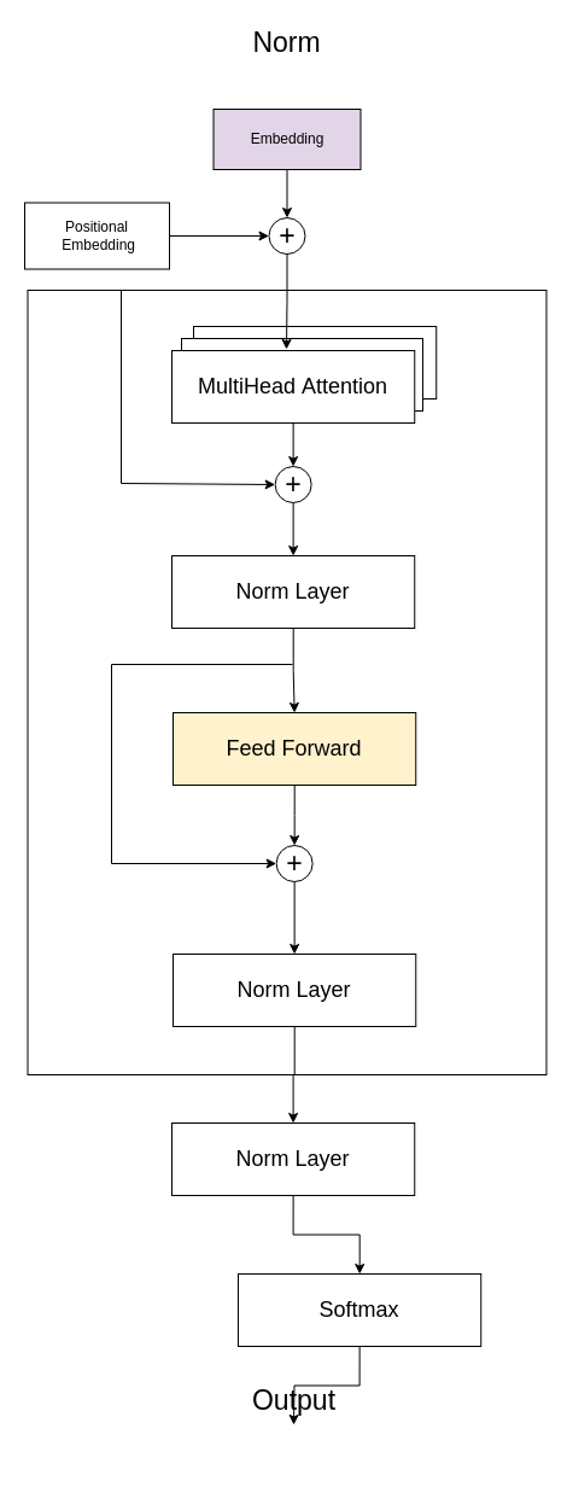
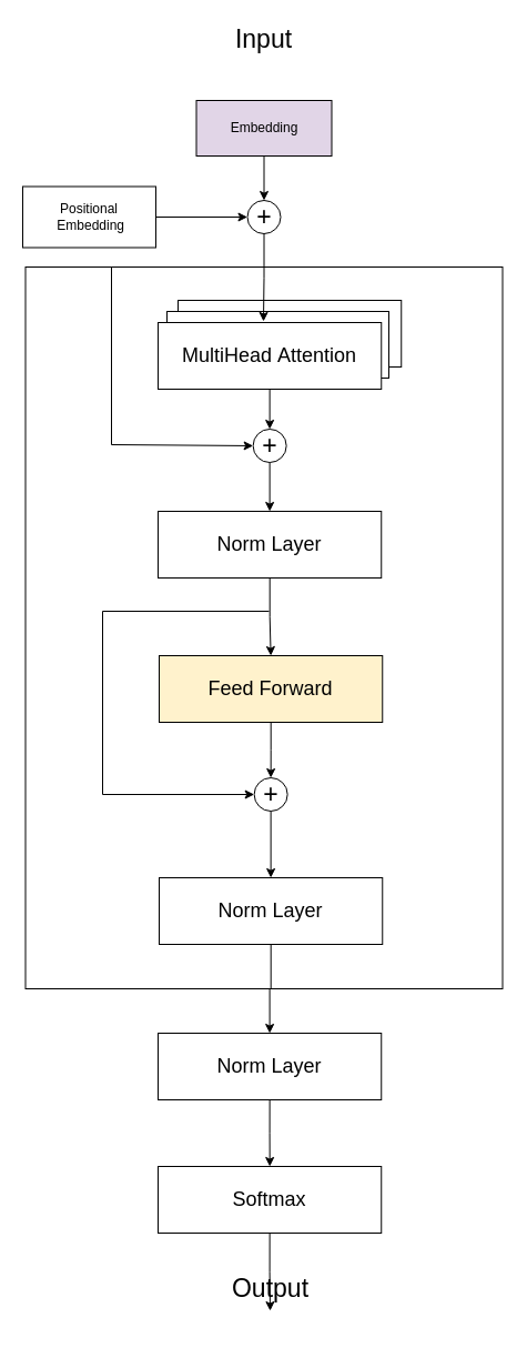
  <mxCell id="0" />
  <mxCell id="1" parent="0" />
  <mxCell id="2" value="" style="group" vertex="1" connectable="0" parent="1"><mxGeometry x="20" y="20" width="432.5" height="1190" as="geometry" /></mxCell>
  <mxCell id="3" value="" style="rounded=0;whiteSpace=wrap;html=1;" vertex="1" parent="2"><mxGeometry x="2.5" y="220" width="430" height="650" as="geometry" /></mxCell>
  <mxCell id="4" value="MultiHead&amp;nbsp;Attention" style="rounded=0;whiteSpace=wrap;html=1;fontSize=18;" vertex="1" parent="2"><mxGeometry x="140" y="250" width="201.25" height="60" as="geometry" /></mxCell>
  <mxCell id="5" value="MultiHead&amp;nbsp;Attention" style="rounded=0;whiteSpace=wrap;html=1;fontSize=18;" vertex="1" parent="2"><mxGeometry x="130" y="260" width="200" height="60" as="geometry" /></mxCell>
- <mxCell id="6" value="Norm" style="text;html=1;align=center;verticalAlign=middle;whiteSpace=wrap;rounded=0;fontSize=23;" vertex="1" parent="2"><mxGeometry x="185" width="65" height="30" as="geometry" /></mxCell>
+ <mxCell id="6" value="Input" style="text;html=1;align=center;verticalAlign=middle;whiteSpace=wrap;rounded=0;fontSize=23;" vertex="1" parent="2"><mxGeometry x="185" width="65" height="30" as="geometry" /></mxCell>
  <mxCell id="7" style="edgeStyle=orthogonalEdgeStyle;rounded=0;orthogonalLoop=1;jettySize=auto;html=1;entryX=0.5;entryY=0;entryDx=0;entryDy=0;" edge="1" parent="2" source="8" target="9"><mxGeometry relative="1" as="geometry" /></mxCell>
  <mxCell id="8" value="Embedding" style="rounded=0;whiteSpace=wrap;html=1;fillColor=#e1d5e7;" vertex="1" parent="2"><mxGeometry x="156.5" y="70" width="122" height="50" as="geometry" /></mxCell>
  <mxCell id="9" value="+" style="ellipse;whiteSpace=wrap;html=1;aspect=fixed;fontSize=23;" vertex="1" parent="2"><mxGeometry x="202.5" y="160" width="30" height="30" as="geometry" /></mxCell>
  <mxCell id="10" style="edgeStyle=orthogonalEdgeStyle;rounded=0;orthogonalLoop=1;jettySize=auto;html=1;entryX=0;entryY=0.5;entryDx=0;entryDy=0;" edge="1" parent="2" source="11" target="9"><mxGeometry relative="1" as="geometry" /></mxCell>
  <mxCell id="11" value="Positional&lt;div&gt;&amp;nbsp;Embedding&lt;/div&gt;" style="rounded=0;whiteSpace=wrap;html=1;" vertex="1" parent="2"><mxGeometry y="147.5" width="120" height="55" as="geometry" /></mxCell>
  <mxCell id="12" style="edgeStyle=orthogonalEdgeStyle;rounded=0;orthogonalLoop=1;jettySize=auto;html=1;exitX=0.5;exitY=1;exitDx=0;exitDy=0;entryX=0.5;entryY=0;entryDx=0;entryDy=0;" edge="1" parent="2" source="13" target="16"><mxGeometry relative="1" as="geometry" /></mxCell>
  <mxCell id="13" value="MultiHead&amp;nbsp;Attention" style="rounded=0;whiteSpace=wrap;html=1;fontSize=18;" vertex="1" parent="2"><mxGeometry x="122.01" y="270" width="201.25" height="60" as="geometry" /></mxCell>
  <mxCell id="14" style="edgeStyle=orthogonalEdgeStyle;rounded=0;orthogonalLoop=1;jettySize=auto;html=1;exitX=0.5;exitY=1;exitDx=0;exitDy=0;entryX=0.472;entryY=-0.017;entryDx=0;entryDy=0;entryPerimeter=0;" edge="1" parent="2" source="9" target="13"><mxGeometry relative="1" as="geometry"><Array as="points"><mxPoint x="218" y="230" /></Array></mxGeometry></mxCell>
  <mxCell id="15" style="edgeStyle=orthogonalEdgeStyle;rounded=0;orthogonalLoop=1;jettySize=auto;html=1;exitX=0.5;exitY=1;exitDx=0;exitDy=0;entryX=0.5;entryY=0;entryDx=0;entryDy=0;" edge="1" parent="2" source="16" target="19"><mxGeometry relative="1" as="geometry" /></mxCell>
  <mxCell id="16" value="+" style="ellipse;whiteSpace=wrap;html=1;aspect=fixed;fontSize=23;" vertex="1" parent="2"><mxGeometry x="207.63" y="366" width="30" height="30" as="geometry" /></mxCell>
  <mxCell id="17" value="" style="endArrow=classic;html=1;rounded=0;entryX=0;entryY=0.5;entryDx=0;entryDy=0;" edge="1" parent="2" target="16"><mxGeometry width="50" height="50" relative="1" as="geometry"><mxPoint x="220" y="220" as="sourcePoint" /><mxPoint x="207.63" y="415" as="targetPoint" /><Array as="points"><mxPoint x="80" y="220" /><mxPoint x="80" y="380" /></Array></mxGeometry></mxCell>
  <mxCell id="18" style="edgeStyle=orthogonalEdgeStyle;rounded=0;orthogonalLoop=1;jettySize=auto;html=1;entryX=0.5;entryY=0;entryDx=0;entryDy=0;" edge="1" parent="2" source="19" target="21"><mxGeometry relative="1" as="geometry" /></mxCell>
  <mxCell id="19" value="Norm Layer" style="rounded=0;whiteSpace=wrap;html=1;fontSize=18;" vertex="1" parent="2"><mxGeometry x="122" y="440" width="201.25" height="60" as="geometry" /></mxCell>
  <mxCell id="20" style="edgeStyle=orthogonalEdgeStyle;rounded=0;orthogonalLoop=1;jettySize=auto;html=1;entryX=0.5;entryY=0;entryDx=0;entryDy=0;" edge="1" parent="2" source="21" target="23"><mxGeometry relative="1" as="geometry" /></mxCell>
  <mxCell id="21" value="Feed Forward" style="rounded=0;whiteSpace=wrap;html=1;fontSize=18;fillColor=#fff2cc;" vertex="1" parent="2"><mxGeometry x="123.01" y="570" width="201.25" height="60" as="geometry" /></mxCell>
  <mxCell id="22" style="edgeStyle=orthogonalEdgeStyle;rounded=0;orthogonalLoop=1;jettySize=auto;html=1;exitX=0.5;exitY=1;exitDx=0;exitDy=0;entryX=0.5;entryY=0;entryDx=0;entryDy=0;" edge="1" parent="2" source="23" target="26"><mxGeometry relative="1" as="geometry" /></mxCell>
  <mxCell id="23" value="+" style="ellipse;whiteSpace=wrap;html=1;aspect=fixed;fontSize=23;" vertex="1" parent="2"><mxGeometry x="208.64" y="680" width="30" height="30" as="geometry" /></mxCell>
  <mxCell id="24" value="" style="endArrow=classic;html=1;rounded=0;entryX=0;entryY=0.5;entryDx=0;entryDy=0;" edge="1" parent="2" target="23"><mxGeometry width="50" height="50" relative="1" as="geometry"><mxPoint x="222" y="530" as="sourcePoint" /><mxPoint x="200" y="691" as="targetPoint" /><Array as="points"><mxPoint x="72" y="530" /><mxPoint x="72" y="695" /></Array></mxGeometry></mxCell>
  <mxCell id="25" style="edgeStyle=orthogonalEdgeStyle;rounded=0;orthogonalLoop=1;jettySize=auto;html=1;entryX=0.5;entryY=0;entryDx=0;entryDy=0;" edge="1" parent="2" source="26" target="28"><mxGeometry relative="1" as="geometry" /></mxCell>
  <mxCell id="26" value="Norm Layer" style="rounded=0;whiteSpace=wrap;html=1;fontSize=18;" vertex="1" parent="2"><mxGeometry x="123.01" y="770" width="201.25" height="60" as="geometry" /></mxCell>
  <mxCell id="27" style="edgeStyle=orthogonalEdgeStyle;rounded=0;orthogonalLoop=1;jettySize=auto;html=1;exitX=0.5;exitY=1;exitDx=0;exitDy=0;" edge="1" parent="2" source="28" target="30"><mxGeometry relative="1" as="geometry" /></mxCell>
  <mxCell id="28" value="Norm Layer" style="rounded=0;whiteSpace=wrap;html=1;fontSize=18;" vertex="1" parent="2"><mxGeometry x="122" y="910" width="201.25" height="60" as="geometry" /></mxCell>
  <mxCell id="29" style="edgeStyle=orthogonalEdgeStyle;rounded=0;orthogonalLoop=1;jettySize=auto;html=1;exitX=0.5;exitY=1;exitDx=0;exitDy=0;" edge="1" parent="2" source="30"><mxGeometry relative="1" as="geometry"><mxPoint x="223" y="1160" as="targetPoint" /></mxGeometry></mxCell>
- <mxCell id="30" value="Softmax" style="rounded=0;whiteSpace=wrap;html=1;fontSize=18;" vertex="1" parent="2"><mxGeometry x="177" y="1035" width="201.25" height="60" as="geometry" /></mxCell>
+ <mxCell id="30" value="Softmax" style="rounded=0;whiteSpace=wrap;html=1;fontSize=18;" vertex="1" parent="2"><mxGeometry x="122" y="1030" width="201.25" height="60" as="geometry" /></mxCell>
  <mxCell id="31" value="Output" style="text;html=1;align=center;verticalAlign=middle;whiteSpace=wrap;rounded=0;fontSize=23;" vertex="1" parent="2"><mxGeometry x="191.14" y="1125" width="65" height="30" as="geometry" /></mxCell>
